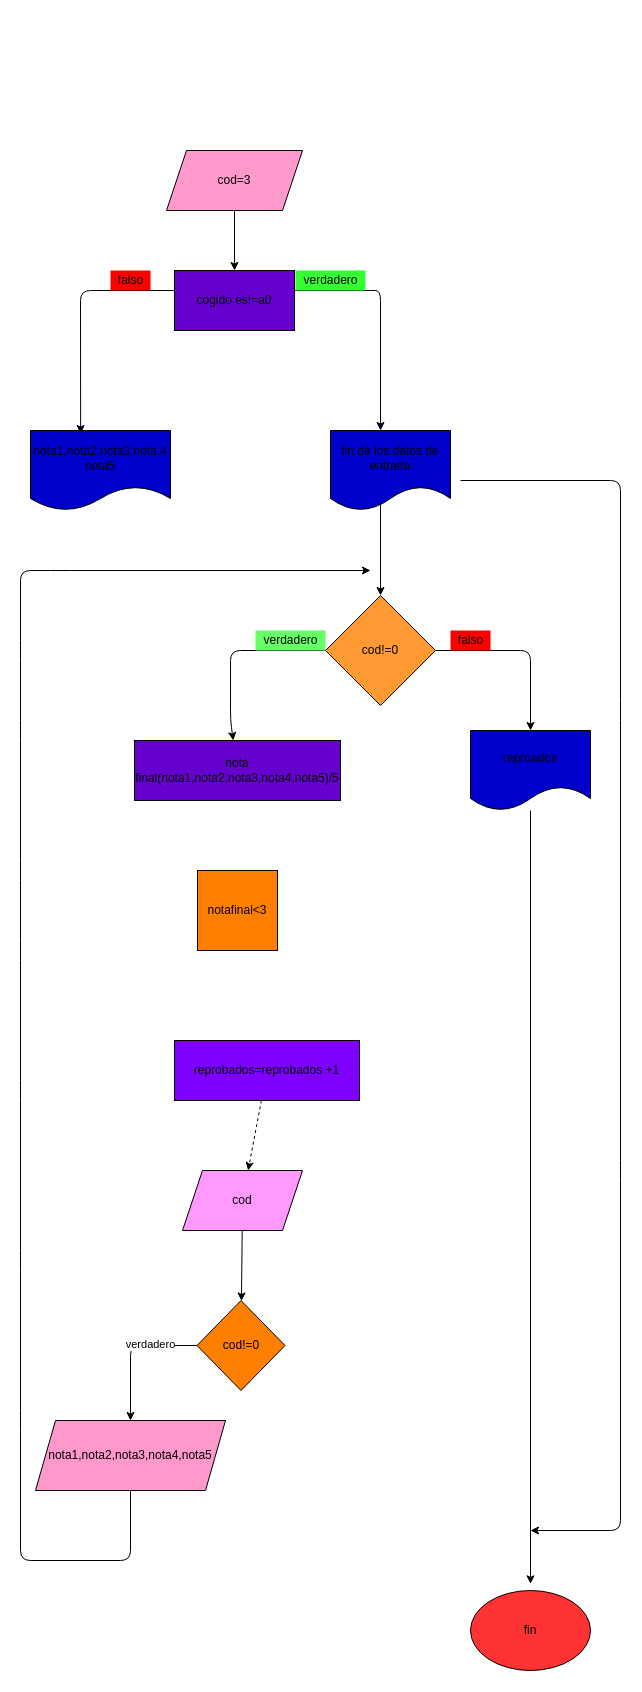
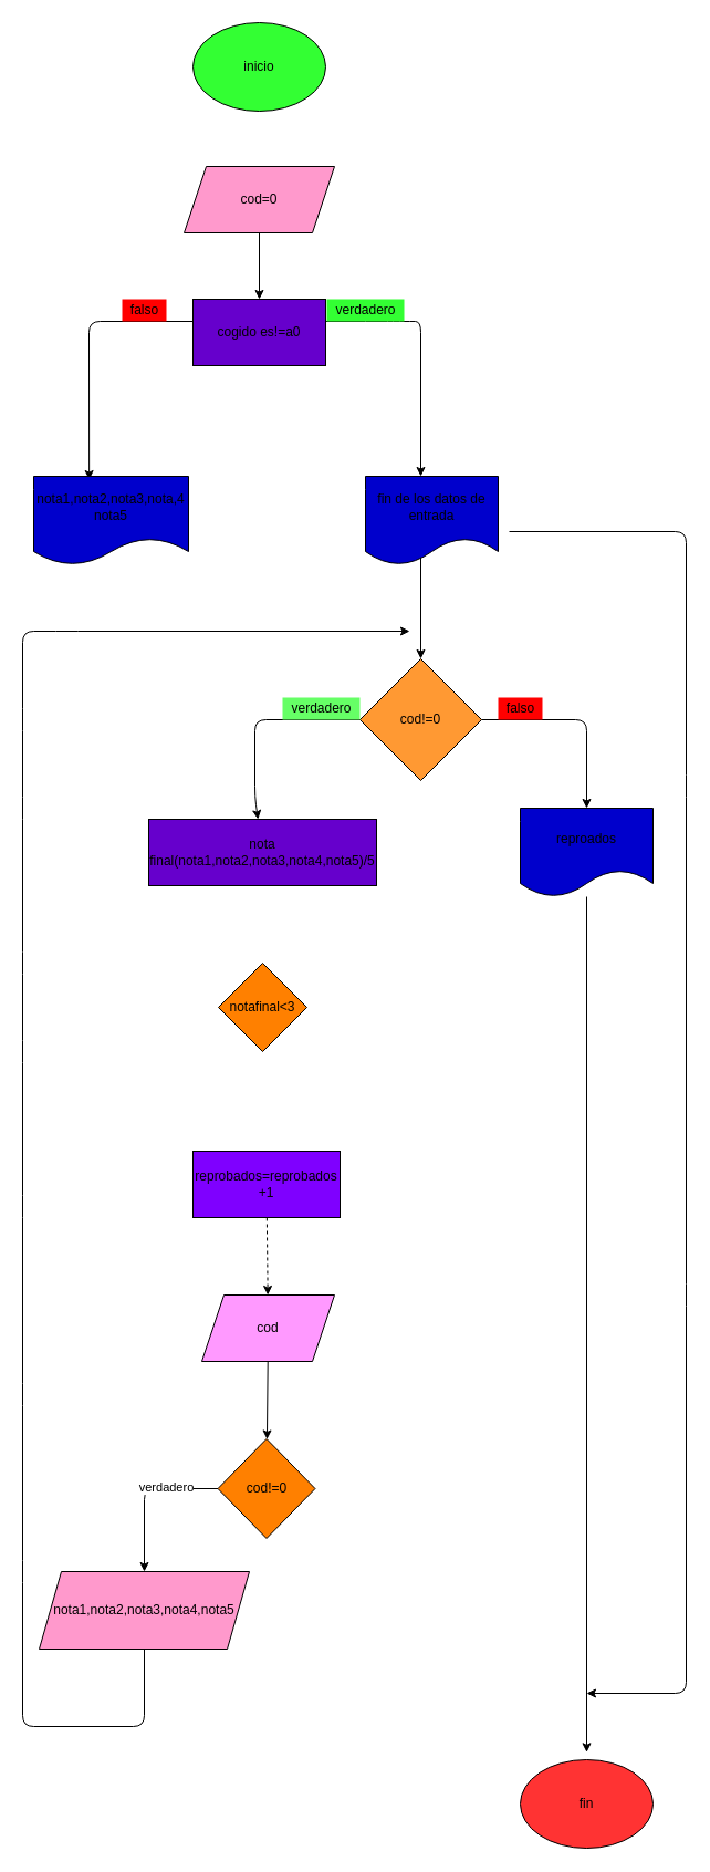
  <mxCell id="0" />
  <mxCell id="1" parent="0" />
+ <mxCell id="2" value="inicio" style="ellipse;whiteSpace=wrap;html=1;fillColor=#33FF33;" parent="1" vertex="1"><mxGeometry x="174" y="20" width="120" height="80" as="geometry" /></mxCell>
  <mxCell id="3" value="" style="edgeStyle=none;html=1;" parent="1" source="4" edge="1"><mxGeometry relative="1" as="geometry"><mxPoint x="234" y="270" as="targetPoint" /></mxGeometry></mxCell>
- <mxCell id="4" value="cod=3" style="shape=parallelogram;perimeter=parallelogramPerimeter;whiteSpace=wrap;html=1;fixedSize=1;fillColor=#FF99CC;" parent="1" vertex="1"><mxGeometry x="166" y="150" width="136" height="60" as="geometry" /></mxCell>
+ <mxCell id="4" value="cod=0" style="shape=parallelogram;perimeter=parallelogramPerimeter;whiteSpace=wrap;html=1;fixedSize=1;fillColor=#FF99CC;" parent="1" vertex="1"><mxGeometry x="166" y="150" width="136" height="60" as="geometry" /></mxCell>
  <mxCell id="5" style="edgeStyle=none;html=1;" parent="1" edge="1"><mxGeometry relative="1" as="geometry"><mxPoint x="380" y="430" as="targetPoint" /><Array as="points"><mxPoint x="340" y="290" /><mxPoint x="360" y="290" /><mxPoint x="380" y="290" /></Array><mxPoint x="294" y="290" as="sourcePoint" /></mxGeometry></mxCell>
  <mxCell id="6" style="edgeStyle=none;html=1;" parent="1" edge="1"><mxGeometry relative="1" as="geometry"><mxPoint x="80.15" y="433.02" as="targetPoint" /><Array as="points"><mxPoint x="80" y="290" /></Array><mxPoint x="183.999" y="290.001" as="sourcePoint" /></mxGeometry></mxCell>
  <mxCell id="7" value="cogido es!=a0" style="rounded=0;whiteSpace=wrap;html=1;fillColor=#6600CC;" vertex="1" parent="1"><mxGeometry x="174" y="270" width="120" height="60" as="geometry" /></mxCell>
  <mxCell id="8" value="" style="edgeStyle=none;html=1;" edge="1" parent="1" target="13"><mxGeometry relative="1" as="geometry"><mxPoint x="390" y="486.25" as="sourcePoint" /><Array as="points"><mxPoint x="380" y="490" /></Array></mxGeometry></mxCell>
  <mxCell id="9" value="verdadero" style="text;html=1;align=center;verticalAlign=middle;resizable=0;points=[];autosize=1;strokeColor=none;fillColor=#33FF33;" vertex="1" parent="1"><mxGeometry x="295" y="270" width="70" height="20" as="geometry" /></mxCell>
  <mxCell id="10" value="falso" style="text;html=1;align=center;verticalAlign=middle;resizable=0;points=[];autosize=1;strokeColor=none;fillColor=#FF0000;" vertex="1" parent="1"><mxGeometry x="110" y="270" width="40" height="20" as="geometry" /></mxCell>
  <mxCell id="11" value="" style="edgeStyle=none;html=1;entryX=0.5;entryY=0;entryDx=0;entryDy=0;" edge="1" parent="1" source="13" target="15"><mxGeometry relative="1" as="geometry"><Array as="points"><mxPoint x="530" y="650" /></Array></mxGeometry></mxCell>
  <mxCell id="12" value="" style="edgeStyle=none;html=1;" edge="1" parent="1" source="13" target="16"><mxGeometry relative="1" as="geometry"><Array as="points"><mxPoint x="230" y="650" /><mxPoint x="230" y="720" /></Array></mxGeometry></mxCell>
  <mxCell id="13" value="cod!=0" style="rhombus;whiteSpace=wrap;html=1;fillColor=#FF9933;" vertex="1" parent="1"><mxGeometry x="325" y="595" width="110" height="110" as="geometry" /></mxCell>
  <mxCell id="14" style="edgeStyle=none;html=1;" edge="1" parent="1" source="15"><mxGeometry relative="1" as="geometry"><mxPoint x="530" y="1583.333" as="targetPoint" /></mxGeometry></mxCell>
  <mxCell id="15" value="reproados" style="shape=document;whiteSpace=wrap;html=1;boundedLbl=1;fillColor=#0000CC;" vertex="1" parent="1"><mxGeometry x="470" y="730" width="120" height="80" as="geometry" /></mxCell>
  <mxCell id="16" value="nota final(nota1,nota2,nota3,nota4,nota5)/5" style="whiteSpace=wrap;html=1;fillColor=#6600CC;" vertex="1" parent="1"><mxGeometry x="134" y="740" width="206" height="60" as="geometry" /></mxCell>
  <mxCell id="17" value="falso" style="text;html=1;align=center;verticalAlign=middle;resizable=0;points=[];autosize=1;strokeColor=none;fillColor=#FF0000;" vertex="1" parent="1"><mxGeometry x="450" y="630" width="40" height="20" as="geometry" /></mxCell>
  <mxCell id="18" value="verdadero" style="text;html=1;align=center;verticalAlign=middle;resizable=0;points=[];autosize=1;strokeColor=none;fillColor=#66FF66;" vertex="1" parent="1"><mxGeometry x="255" y="630" width="70" height="20" as="geometry" /></mxCell>
- <mxCell id="19" value="notafinal&amp;lt;3" style="whiteSpace=wrap;html=1;fillColor=#FF8000;rounded=0;" vertex="1" parent="1"><mxGeometry x="197" y="870" width="80" height="80" as="geometry" /></mxCell>
+ <mxCell id="19" value="notafinal&amp;lt;3" style="rhombus;whiteSpace=wrap;html=1;fillColor=#FF8000;" vertex="1" parent="1"><mxGeometry x="197" y="870" width="80" height="80" as="geometry" /></mxCell>
  <mxCell id="20" value="" style="edgeStyle=none;html=1;dashed=1;" edge="1" parent="1" source="21" target="23"><mxGeometry relative="1" as="geometry" /></mxCell>
- <mxCell id="21" value="reprobados=reprobados +1" style="whiteSpace=wrap;html=1;fillColor=#7F00FF;" vertex="1" parent="1"><mxGeometry x="174" y="1040" width="185" height="60" as="geometry" /></mxCell>
+ <mxCell id="21" value="reprobados=reprobados +1" style="whiteSpace=wrap;html=1;fillColor=#7F00FF;" vertex="1" parent="1"><mxGeometry x="174" y="1040" width="133" height="60" as="geometry" /></mxCell>
  <mxCell id="22" value="" style="edgeStyle=none;html=1;" edge="1" parent="1" source="23" target="26"><mxGeometry relative="1" as="geometry" /></mxCell>
  <mxCell id="23" value="cod" style="shape=parallelogram;perimeter=parallelogramPerimeter;whiteSpace=wrap;html=1;fixedSize=1;fillColor=#FF99FF;" vertex="1" parent="1"><mxGeometry x="182" y="1170" width="120" height="60" as="geometry" /></mxCell>
  <mxCell id="24" style="edgeStyle=none;html=1;" edge="1" parent="1" source="26"><mxGeometry relative="1" as="geometry"><mxPoint x="130" y="1420" as="targetPoint" /><Array as="points"><mxPoint x="130" y="1345" /></Array></mxGeometry></mxCell>
  <mxCell id="25" value="verdadero" style="edgeLabel;html=1;align=center;verticalAlign=middle;resizable=0;points=[];" vertex="1" connectable="0" parent="24"><mxGeometry x="-0.336" y="-2" relative="1" as="geometry"><mxPoint as="offset" /></mxGeometry></mxCell>
  <mxCell id="26" value="cod!=0" style="rhombus;whiteSpace=wrap;html=1;fillColor=#FF8000;" vertex="1" parent="1"><mxGeometry x="196.5" y="1300" width="88" height="90" as="geometry" /></mxCell>
  <mxCell id="27" style="edgeStyle=none;html=1;" edge="1" parent="1" source="28"><mxGeometry relative="1" as="geometry"><mxPoint x="370" y="570" as="targetPoint" /><Array as="points"><mxPoint x="130" y="1560" /><mxPoint x="20" y="1560" /><mxPoint x="20" y="1420" /><mxPoint x="20" y="1260" /><mxPoint x="20" y="1090" /><mxPoint x="20" y="950" /><mxPoint x="20" y="870" /><mxPoint x="20" y="730" /><mxPoint x="20" y="650" /><mxPoint x="20" y="570" /><mxPoint x="60" y="570" /></Array></mxGeometry></mxCell>
  <mxCell id="28" value="nota1,nota2,nota3,nota4,nota5" style="shape=parallelogram;perimeter=parallelogramPerimeter;whiteSpace=wrap;html=1;fixedSize=1;fillColor=#FF99CC;" vertex="1" parent="1"><mxGeometry x="35" y="1420" width="190" height="70" as="geometry" /></mxCell>
  <mxCell id="29" style="edgeStyle=none;html=1;" edge="1" parent="1"><mxGeometry relative="1" as="geometry"><mxPoint x="530" y="1530" as="targetPoint" /><mxPoint x="460" y="480" as="sourcePoint" /><Array as="points"><mxPoint x="620" y="480" /><mxPoint x="620" y="710" /><mxPoint x="620" y="1170" /><mxPoint x="620" y="1530" /></Array></mxGeometry></mxCell>
  <mxCell id="30" value="fin de los datos de entrada" style="shape=document;whiteSpace=wrap;html=1;boundedLbl=1;fillColor=#0000CC;" vertex="1" parent="1"><mxGeometry x="330" y="430" width="120" height="80" as="geometry" /></mxCell>
  <mxCell id="31" value="nota1,nota2,nota3,nota,4 nota5" style="shape=document;whiteSpace=wrap;html=1;boundedLbl=1;fillColor=#0000CC;" vertex="1" parent="1"><mxGeometry x="30" y="430" width="140" height="80" as="geometry" /></mxCell>
  <mxCell id="32" value="fin" style="ellipse;whiteSpace=wrap;html=1;fillColor=#FF3333;" vertex="1" parent="1"><mxGeometry x="470" y="1590" width="120" height="80" as="geometry" /></mxCell>
